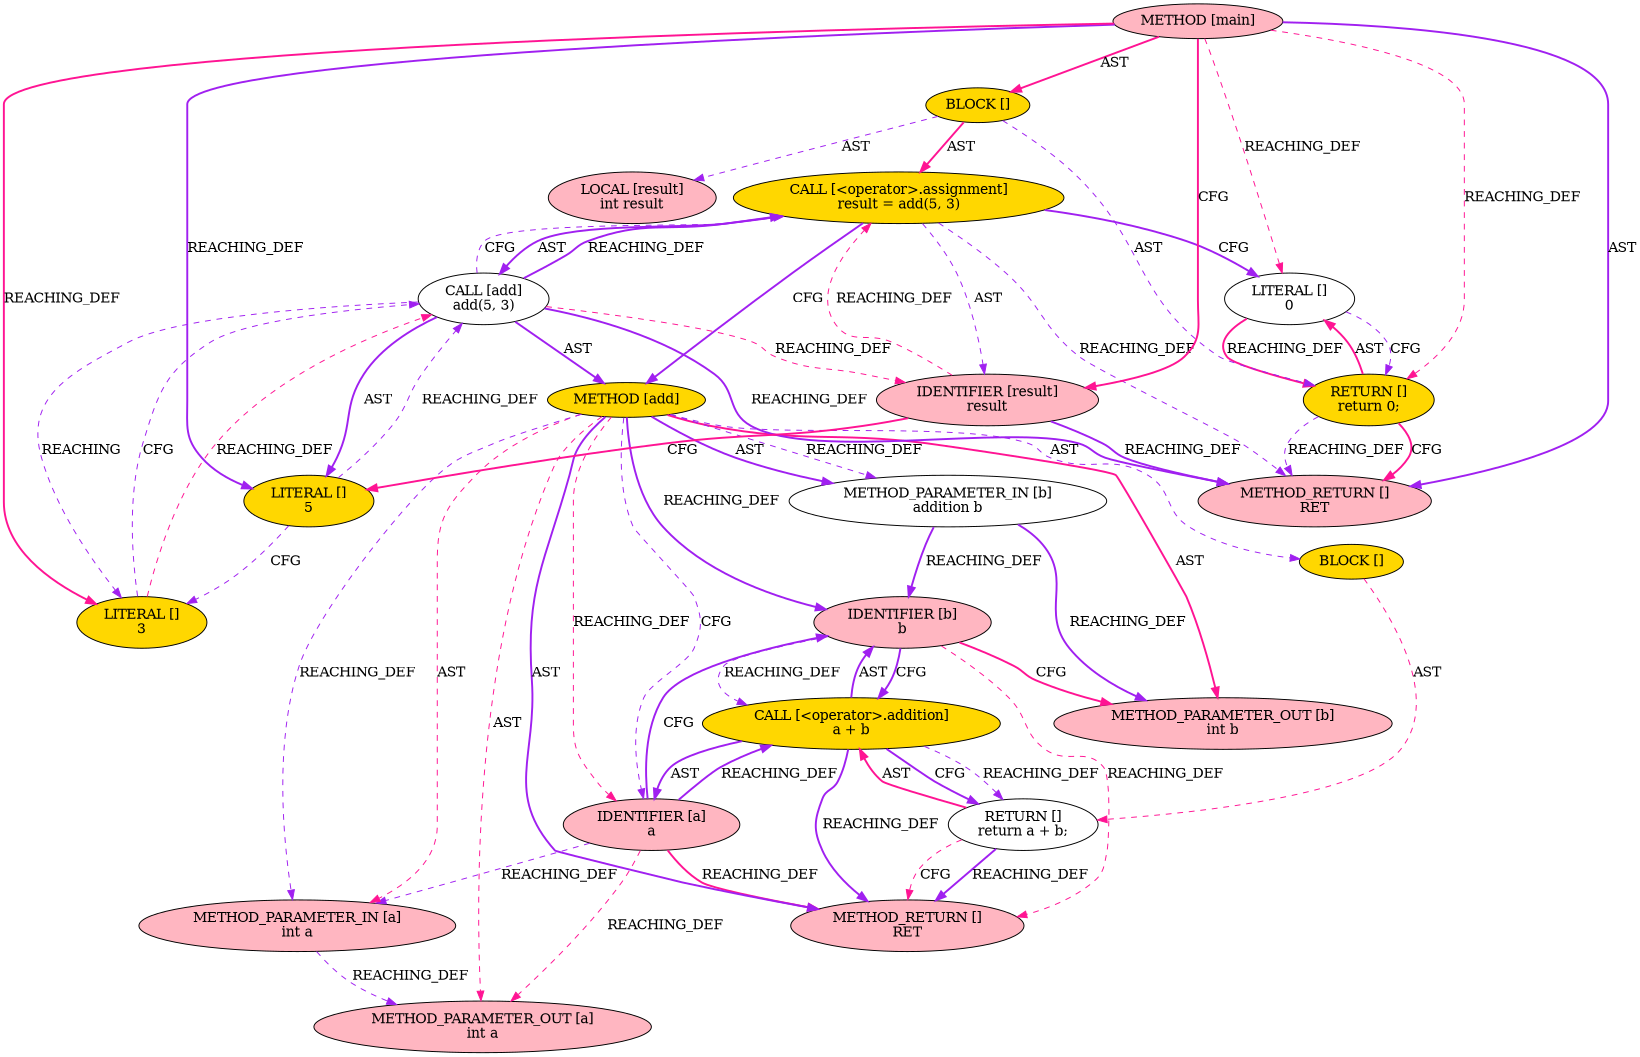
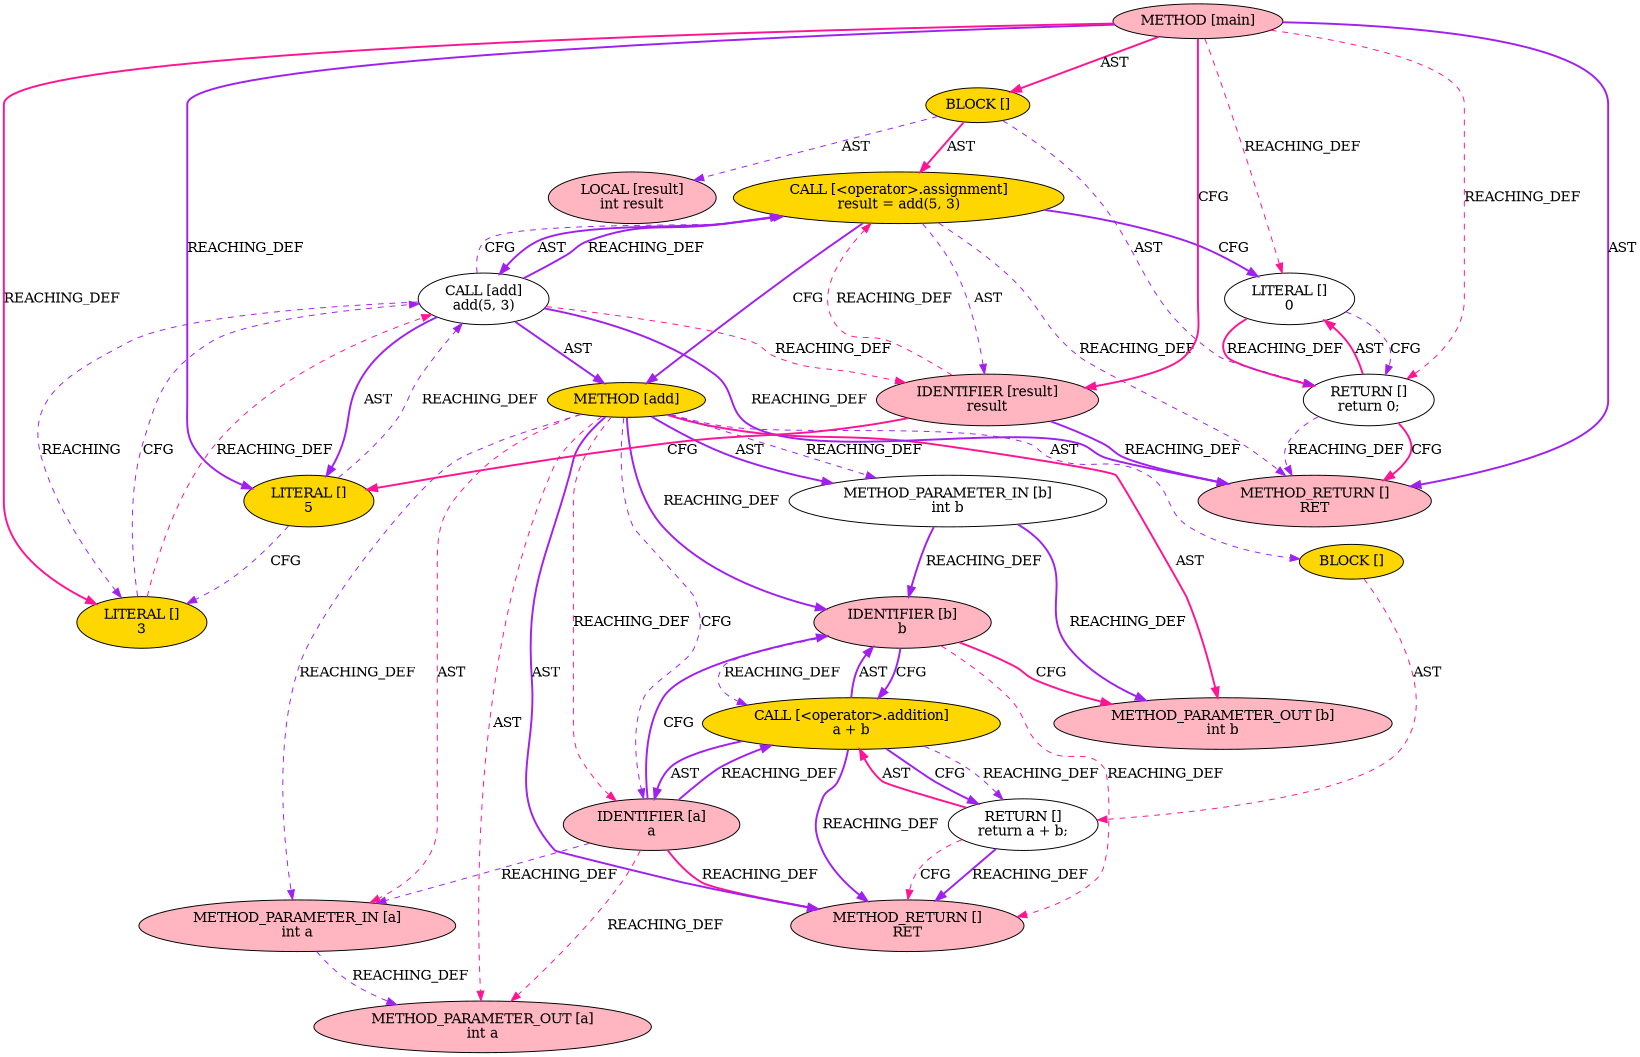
  digraph {
    node [CODE=RET COLUMN_NUMBER=9 LINE_NUMBER=10 ORDER=1 TYPE_FULL_NAME=int fillcolor=lightpink style=filled]
    edge [color=purple style=bold]
    n1 [ARGUMENT_INDEX=2 CODE=b COLUMN_NUMBER=16 LINE_NUMBER=11 NAME=b ORDER=2 label="IDENTIFIER [b]\nb"]
    n2 [COLUMN_NUMBER=1 EVALUATION_STRATEGY=BY_VALUE ORDER=4 label="METHOD_RETURN []\nRET"]
    n3 [CODE="int b" COLUMN_NUMBER=16 EVALUATION_STRATEGY=BY_VALUE INDEX=2 IS_VARIADIC=false NAME=b ORDER=2 label="METHOD_PARAMETER_OUT [b]\nint b"]
    n4 [ARGUMENT_INDEX=-1 CODE="a + b" COLUMN_NUMBER=12 DISPATCH_TYPE=STATIC_DISPATCH LINE_NUMBER=11 METHOD_FULL_NAME="<operator>.addition" NAME="<operator>.addition" TYPE_FULL_NAME="<empty>" fillcolor=gold label="CALL [<operator>.addition]\na + b"]
    n5 [ARGUMENT_INDEX=1 CODE=a COLUMN_NUMBER=12 LINE_NUMBER=11 NAME=a label="IDENTIFIER [a]\na"]
    n6 [ARGUMENT_INDEX=-1 CODE="return a + b;" COLUMN_NUMBER=5 LINE_NUMBER=11 fillcolor=white label="RETURN []\nreturn a + b;" TYPE_FULL_NAME=""]
    n7 [CODE="int a" EVALUATION_STRATEGY=BY_VALUE INDEX=1 IS_VARIADIC=false NAME=a label="METHOD_PARAMETER_IN [a]\nint a"]
    n8 [CODE="int a" EVALUATION_STRATEGY=BY_VALUE INDEX=1 IS_VARIADIC=false NAME=a label="METHOD_PARAMETER_OUT [a]\nint a"]
    n9 [ARGUMENT_INDEX=-1 CODE="{\n    return a + b;\n}" COLUMN_NUMBER=23 ORDER=3 TYPE_FULL_NAME=void fillcolor=gold label="BLOCK []\n"]
    n10 [AST_PARENT_FULL_NAME="simple-calculate-multi_function.c:<global>" AST_PARENT_TYPE=TYPE_DECL CODE="int add(int a, int b) {\n    return a + b;\n}" COLUMN_NUMBER=1 COLUMN_NUMBER_END=1 FILENAME="simple-calculate-multi_function.c" FULL_NAME=add IS_EXTERNAL=false LINE_NUMBER_END=12 NAME=add ORDER=3 SIGNATURE="int add (int,int)" fillcolor=gold label="METHOD [add]\n" TYPE_FULL_NAME=""]
-   n11 [CODE="int b" COLUMN_NUMBER=16 EVALUATION_STRATEGY=BY_VALUE INDEX=2 IS_VARIADIC=false NAME=b ORDER=2 fillcolor=white label="METHOD_PARAMETER_IN [b]\naddition b"]
-   n12 [ARGUMENT_INDEX=-1 CODE="return 0;" COLUMN_NUMBER=5 LINE_NUMBER=6 ORDER=3 fillcolor=gold label="RETURN []\nreturn 0;" TYPE_FULL_NAME=""]
+   n11 [CODE="int b" COLUMN_NUMBER=16 EVALUATION_STRATEGY=BY_VALUE INDEX=2 IS_VARIADIC=false NAME=b ORDER=2 fillcolor=white label="METHOD_PARAMETER_IN [b]\nint b"]
+   n12 [ARGUMENT_INDEX=-1 CODE="return 0;" COLUMN_NUMBER=5 LINE_NUMBER=6 ORDER=3 fillcolor=white label="RETURN []\nreturn 0;" TYPE_FULL_NAME=""]
    n13 [COLUMN_NUMBER=1 EVALUATION_STRATEGY=BY_VALUE LINE_NUMBER=4 ORDER=2 label="METHOD_RETURN []\nRET"]
    n14 [ARGUMENT_INDEX=-1 CODE=0 COLUMN_NUMBER=12 LINE_NUMBER=6 fillcolor=white label="LITERAL []\n0"]
    n15 [ARGUMENT_INDEX=-1 CODE="result = add(5, 3)" DISPATCH_TYPE=STATIC_DISPATCH LINE_NUMBER=5 METHOD_FULL_NAME="<operator>.assignment" NAME="<operator>.assignment" ORDER=2 TYPE_FULL_NAME="<empty>" fillcolor=gold label="CALL [<operator>.assignment]\nresult = add(5, 3)"]
    n16 [ARGUMENT_INDEX=2 CODE="add(5, 3)" COLUMN_NUMBER=18 DISPATCH_TYPE=STATIC_DISPATCH LINE_NUMBER=5 METHOD_FULL_NAME=add NAME=add ORDER=2 TYPE_FULL_NAME="<empty>" fillcolor=white label="CALL [add]\nadd(5, 3)"]
    n17 [ARGUMENT_INDEX=1 CODE=result LINE_NUMBER=5 NAME=result label="IDENTIFIER [result]\nresult"]
    n18 [ARGUMENT_INDEX=1 CODE=5 COLUMN_NUMBER=22 LINE_NUMBER=5 fillcolor=gold label="LITERAL []\n5"]
    n19 [ARGUMENT_INDEX=2 CODE=3 COLUMN_NUMBER=25 LINE_NUMBER=5 ORDER=2 fillcolor=gold label="LITERAL []\n3"]
    n20 [CODE="int result" LINE_NUMBER=5 NAME=result label="LOCAL [result]\nint result"]
    n21 [ARGUMENT_INDEX=-1 CODE="{\n    int result = add(5, 3);  // 使用 add 函数计算 5 和 3 的和\n    return 0;\n}" COLUMN_NUMBER=12 LINE_NUMBER=4 TYPE_FULL_NAME=void fillcolor=gold label="BLOCK []\n"]
    n22 [AST_PARENT_FULL_NAME="simple-calculate-multi_function.c:<global>" AST_PARENT_TYPE=TYPE_DECL CODE="int main() {\n    int result = add(5, 3);  // 使用 add 函数计算 5 和 3 的和\n    return 0;\n}" COLUMN_NUMBER=1 COLUMN_NUMBER_END=1 FILENAME="simple-calculate-multi_function.c" FULL_NAME=main IS_EXTERNAL=false LINE_NUMBER=4 LINE_NUMBER_END=7 NAME=main ORDER=2 SIGNATURE="int main ()" label="METHOD [main]\n" TYPE_FULL_NAME=""]
    n1 -> n2 [VARIABLE=b color=deeppink label=REACHING_DEF style=dashed]
    n1 -> n3 [VARIABLE=b color=deeppink label=CFG]
    n1 -> n4 [label=CFG]
    n1 -> n4 [VARIABLE=b label=REACHING_DEF style=dashed]
    n4 -> n1 [label=AST]
    n4 -> n2 [VARIABLE="a + b" label=REACHING_DEF]
    n4 -> n5 [label=AST]
    n4 -> n6 [label=CFG]
    n4 -> n6 [VARIABLE="a + b" label=REACHING_DEF style=dashed]
    n5 -> n1 [label=CFG]
    n5 -> n2 [VARIABLE=a color=deeppink label=REACHING_DEF]
    n5 -> n4 [VARIABLE=a label=REACHING_DEF]
    n5 -> n7 [VARIABLE=a label=REACHING_DEF style=dashed]
    n5 -> n8 [VARIABLE=a color=deeppink label=REACHING_DEF style=dashed]
    n6 -> n2 [color=deeppink label=CFG style=dashed]
    n6 -> n2 [VARIABLE="<RET>" label=REACHING_DEF]
    n6 -> n4 [color=deeppink label=AST]
    n7 -> n8 [VARIABLE=a label=REACHING_DEF style=dashed]
    n9 -> n6 [color=deeppink label=AST style=dashed]
    n10 -> n1 [label=REACHING_DEF]
    n10 -> n2 [label=AST]
    n10 -> n3 [color=deeppink label=AST]
    n10 -> n5 [color=deeppink label=REACHING_DEF style=dashed]
    n10 -> n5 [label=CFG style=dashed]
    n10 -> n7 [color=deeppink label=AST style=dashed]
    n10 -> n7 [label=REACHING_DEF style=dashed]
    n10 -> n8 [color=deeppink label=AST style=dashed]
    n10 -> n9 [label=AST style=dashed]
    n10 -> n11 [label=REACHING_DEF style=dashed]
    n10 -> n11 [label=AST]
    n11 -> n1 [VARIABLE=b label=REACHING_DEF]
    n11 -> n3 [VARIABLE=b label=REACHING_DEF]
    n12 -> n13 [color=deeppink label=CFG]
    n12 -> n13 [VARIABLE="<RET>" label=REACHING_DEF style=dashed]
    n12 -> n14 [color=deeppink label=AST]
    n14 -> n12 [label=CFG style=dashed]
    n14 -> n12 [VARIABLE=0 color=deeppink label=REACHING_DEF]
    n15 -> n10 [label=CFG]
    n15 -> n13 [VARIABLE="result = add(5, 3)" label=REACHING_DEF style=dashed]
    n15 -> n14 [label=CFG]
    n15 -> n16 [label=AST]
    n15 -> n17 [label=AST style=dashed]
    n16 -> n10 [label=AST]
    n16 -> n13 [VARIABLE="add(5, 3)" label=REACHING_DEF]
    n16 -> n15 [VARIABLE="add(5, 3)" label=REACHING_DEF]
    n16 -> n15 [label=CFG style=dashed]
    n16 -> n17 [VARIABLE="add(5, 3)" color=deeppink label=REACHING_DEF style=dashed]
    n16 -> n18 [label=AST]
    n16 -> n19 [label=REACHING style=dashed]
    n17 -> n13 [VARIABLE=result label=REACHING_DEF]
    n17 -> n15 [VARIABLE=result color=deeppink label=REACHING_DEF style=dashed]
    n17 -> n18 [color=deeppink label=CFG]
    n18 -> n16 [VARIABLE=5 label=REACHING_DEF style=dashed]
    n18 -> n19 [label=CFG style=dashed]
    n19 -> n16 [label=CFG style=dashed]
    n19 -> n16 [VARIABLE=3 color=deeppink label=REACHING_DEF style=dashed]
    n21 -> n12 [label=AST style=dashed]
    n21 -> n15 [color=deeppink label=AST]
    n21 -> n20 [label=AST style=dashed]
    n22 -> n12 [color=deeppink label=REACHING_DEF style=dashed]
    n22 -> n13 [label=AST]
    n22 -> n14 [color=deeppink label=REACHING_DEF style=dashed]
    n22 -> n17 [color=deeppink label=CFG]
    n22 -> n18 [label=REACHING_DEF]
    n22 -> n19 [color=deeppink label=REACHING_DEF]
    n22 -> n21 [color=deeppink label=AST]
  }
